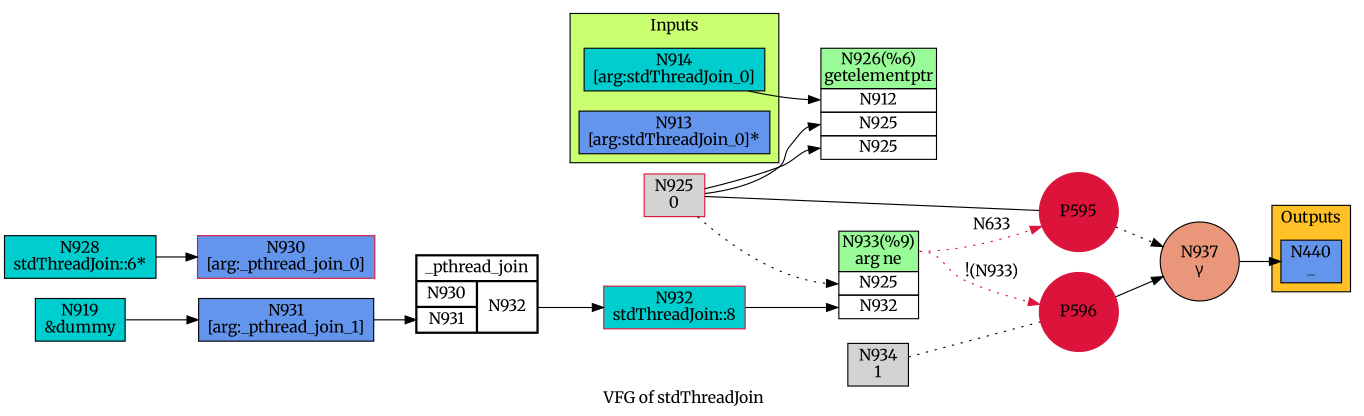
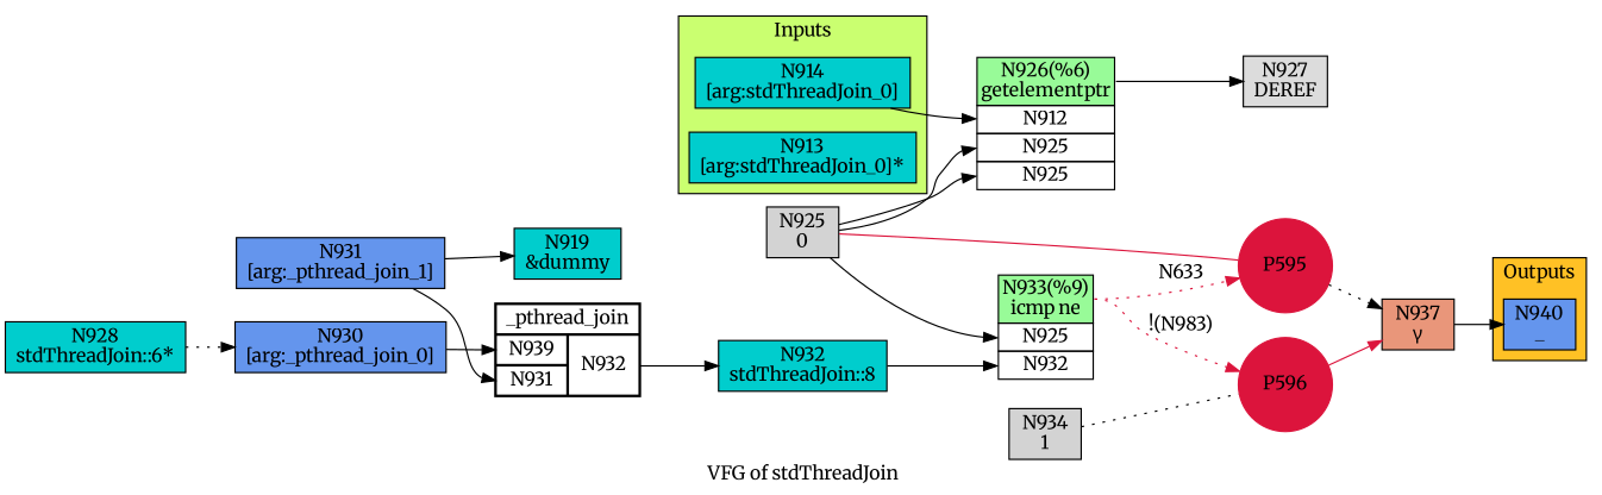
  digraph {
    fontname=Merriweather
    label=" VFG of stdThreadJoin"
    rankdir=LR
    node [fillcolor=cyan3 fontname=Merriweather shape=box style=filled]
    edge [fontname=Merriweather]
    n1 [label="N914\n[arg:stdThreadJoin_0]"]
-   n2 [fillcolor=cornflowerblue label="N913\n[arg:stdThreadJoin_0]*"]
-   n3 [fillcolor=cornflowerblue label="N440\n_"]
+   n2 [label="N913\n[arg:stdThreadJoin_0]*"]
+   n3 [fillcolor=cornflowerblue label="N940\n_"]
    n4 [label=<<table  border='0' cellspacing='0'><tr><td port='top' bgcolor='palegreen' border='1'>N926(%6)<br/>getelementptr</td></tr><tr><td port='op_1' border='1'>N912</td></tr><tr><td port='op_2' border='1'>N925</td></tr><tr><td port='op_3' border='1'>N925</td></tr></table>> shape=none fillcolor="" style=""]
+   n5 [fillcolor=gainsboro label="N927\nDEREF"]
    n6 [label="N919\n&dummy"]
    n7 [fillcolor=cornflowerblue label="N931\n[arg:_pthread_join_1]"]
-   n8 [label="_pthread_join | { {<cs_id_in_0> N930 | <cs_id_in_1> N931} | {<cs_id_out_0> N932} }" shape=record style=bold fillcolor=""]
-   n9 [fillcolor=lightgrey label="N925\n0" color=crimson]
-   n10 [label=<<table  border='0' cellspacing='0'><tr><td port='top' bgcolor='palegreen' border='1'>N933(%9)<br/>arg ne</td></tr><tr><td port='op_1' border='1'>N925</td></tr><tr><td port='op_2' border='1'>N932</td></tr></table>> shape=none fillcolor="" style=""]
+   n8 [label="_pthread_join | { {<cs_id_in_0> N939 | <cs_id_in_1> N931} | {<cs_id_out_0> N932} }" shape=record style=bold fillcolor=""]
+   n9 [fillcolor=lightgrey label="N925\n0"]
+   n10 [label=<<table  border='0' cellspacing='0'><tr><td port='top' bgcolor='palegreen' border='1'>N933(%9)<br/>icmp ne</td></tr><tr><td port='op_1' border='1'>N925</td></tr><tr><td port='op_2' border='1'>N932</td></tr></table>> shape=none fillcolor="" style=""]
    P595 [color=crimson fillcolor=crimson height=0.05 shape=circle width=0.05]
    P596 [color=crimson fillcolor=crimson height=0.05 shape=circle width=0.05]
-   n13 [fillcolor=darksalmon label="N937\n&gamma;" shape=circle]
+   n13 [fillcolor=darksalmon label="N937\n&gamma;"]
    n14 [label="N928\nstdThreadJoin::6*"]
-   n15 [fillcolor=cornflowerblue label="N930\n[arg:_pthread_join_0]" color=crimson]
-   n16 [label="N932\nstdThreadJoin::8" color=crimson]
+   n15 [fillcolor=cornflowerblue label="N930\n[arg:_pthread_join_0]"]
+   n16 [label="N932\nstdThreadJoin::8"]
    n17 [fillcolor=lightgrey label="N934\n1"]
    subgraph cluster_1 {
      color=black
      fillcolor=darkolivegreen1
      label=Inputs
      style=filled
      n1
      n2
    }
    subgraph cluster_2 {
      color=black
      fillcolor=goldenrod1
      label=Outputs
      style=filled
      n3
    }
    n1 -> n4 [headport=op_1]
-   n6 -> n7
+   n4 -> n5 [tailport=top]
+   n7 -> n6
    n7 -> n8 [headport=cs_id_in_1]
    n8 -> n16 [tailport=cs_id_out_0]
    n9 -> n4 [headport=op_2]
    n9 -> n4 [headport=op_3]
-   n9 -> n10 [headport=op_1 style=dotted]
-   n9 -> P595 [arrowhead=none]
+   n9 -> n10 [headport=op_1]
+   n9 -> P595 [arrowhead=none color=crimson]
    n10 -> P595 [color=crimson label=N633 style=dotted tailport=top]
-   n10 -> P596 [color=crimson label="!(N933)" style=dotted tailport=top]
+   n10 -> P596 [color=crimson label="!(N983)" style=dotted tailport=top]
    P595 -> n13 [style=dotted]
-   P596 -> n13
+   P596 -> n13 [color=crimson]
    n13 -> n3
-   n14 -> n15
+   n14 -> n15 [style=dotted]
+   n15 -> n8 [headport=cs_id_in_0]
    n16 -> n10 [headport=op_2]
    n17 -> P596 [arrowhead=none style=dotted]
  }
